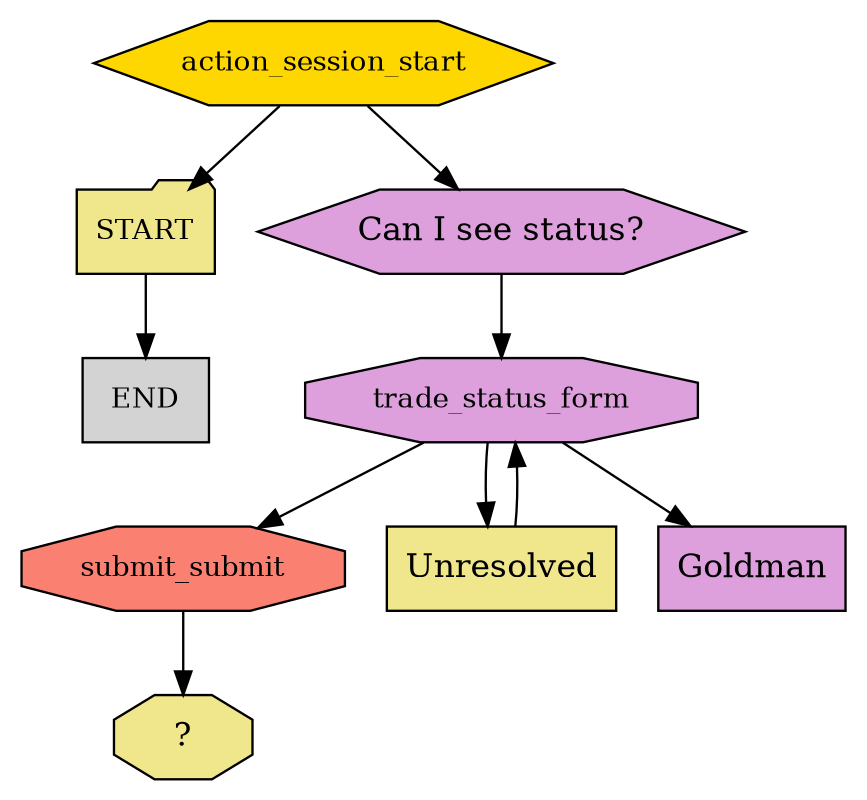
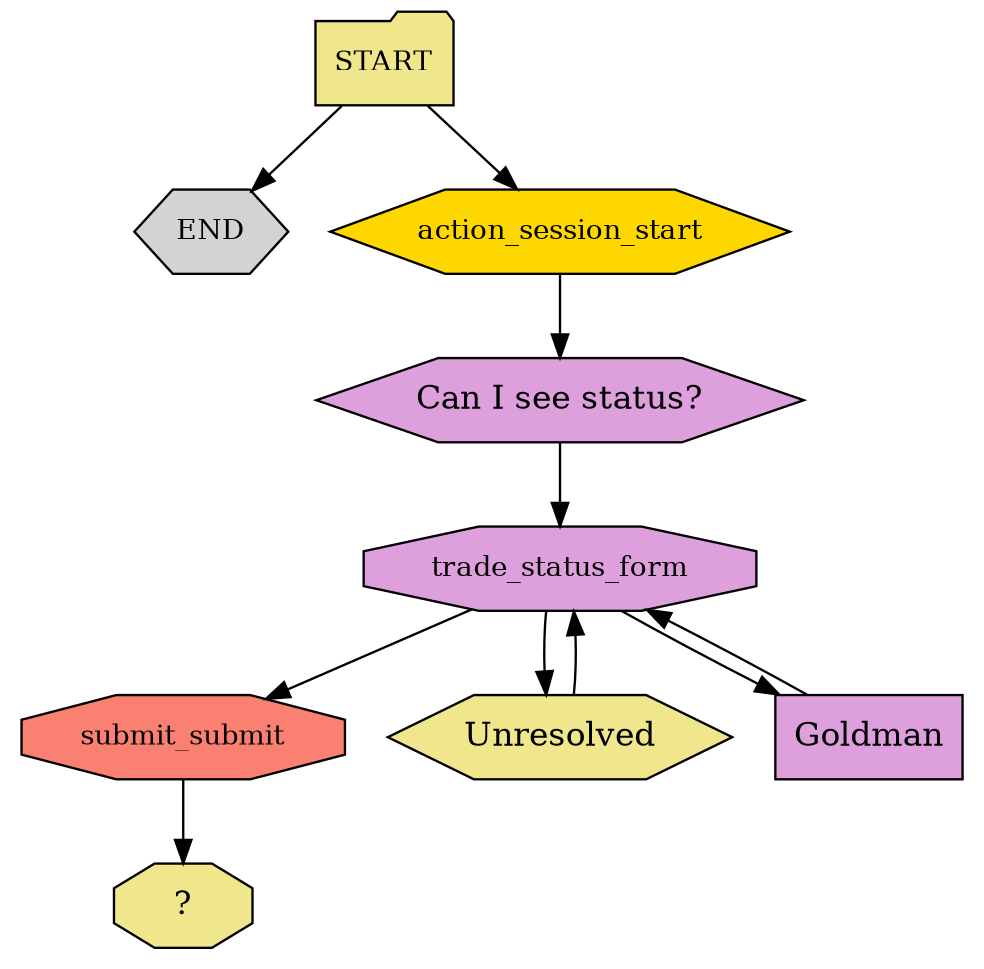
  digraph {
    node [fillcolor=khaki fontsize=12 shape=box style=filled]
    n1 [label=START shape=folder]
-   n2 [fillcolor=lightgrey label=END]
+   n2 [fillcolor=lightgrey label=END shape=hexagon]
    n3 [fillcolor=gold label=action_session_start shape=hexagon]
    n4 [fillcolor=plum label="Can I see status?" shape=hexagon fontsize=""]
    n5 [fillcolor=plum label=trade_status_form shape=octagon]
    n6 [fillcolor=salmon label=submit_submit shape=octagon]
-   n7 [label=Unresolved fontsize=""]
+   n7 [label=Unresolved shape=hexagon fontsize=""]
    n8 [fillcolor=plum label=Goldman fontsize=""]
    n9 [label="  ?  " shape=octagon fontsize=""]
    n1 -> n2
-   n3 -> n1
+   n1 -> n3
    n3 -> n4
    n4 -> n5
    n5 -> n6
    n5 -> n7
    n5 -> n8
    n6 -> n9
    n7 -> n5
+   n8 -> n5
  }
